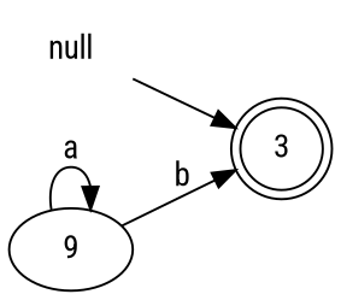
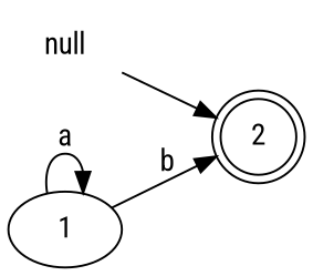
  digraph {
    fontname="Roboto Condensed"
    rankdir=LR
    node [fontname="Roboto Condensed"]
    edge [fontname="Roboto Condensed"]
    null [shape=plaintext]
-   2 [shape=doublecircle label=3]
-   1 [label=9]
+   2 [shape=doublecircle]
+   1
    null -> 2
    1 -> 2 [label=b]
    1 -> 1 [label=a]
  }
